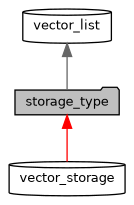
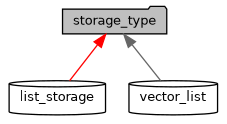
  digraph {
    node [color=black fillcolor=white fontname=Helvetica fontsize=10 shape=cylinder style=filled]
    edge [dir=back fontname=Helvetica fontsize=10 labelfontname=Helvetica labelfontsize=10 style=solid]
    n1 [fillcolor=grey75 fontcolor=black height=0.2 label=storage_type shape=folder width=0.4]
-   n2 [height=0.2 label=vector_storage width=0.4]
+   n2 [height=0.2 label=list_storage width=0.4]
    n3 [height=0.2 label=vector_list width=0.4]
    n1 -> n2 [color=red]
-   n3 -> n1 [color=gray40]
+   n1 -> n3 [color=gray40]
  }
